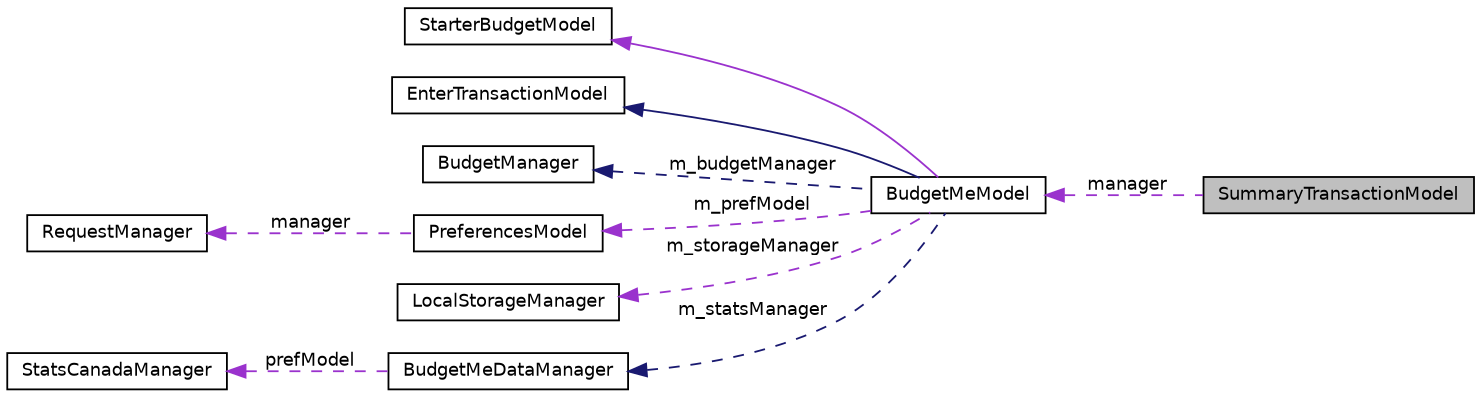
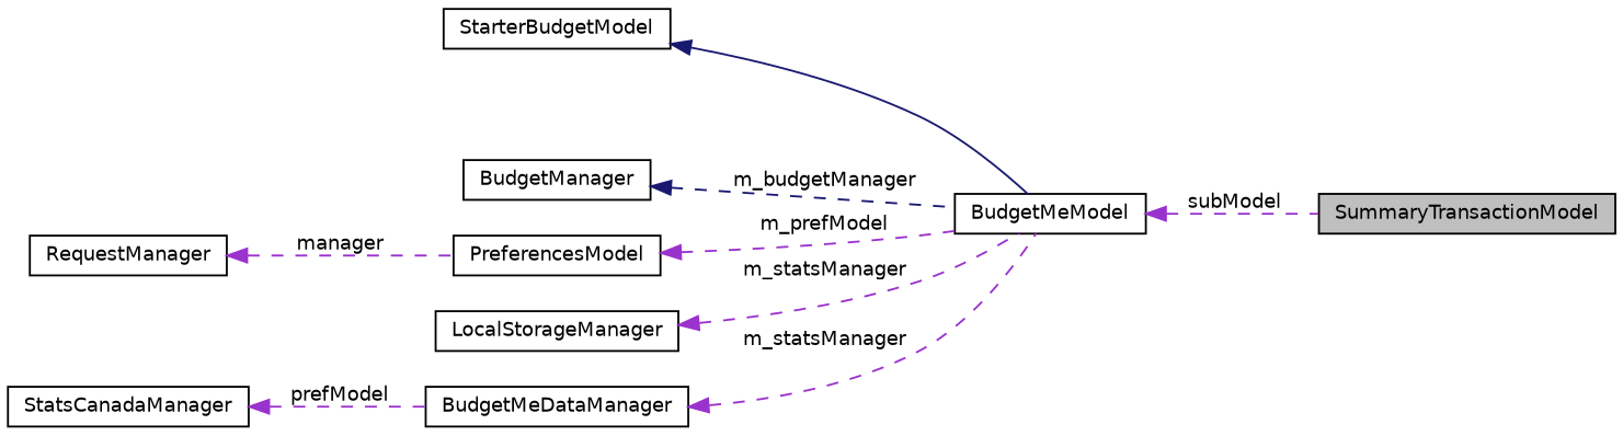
  digraph {
    rankdir=LR
    node [color=black fillcolor=white fontname=Helvetica fontsize=10 shape=record style=filled]
    edge [color=darkorchid3 dir=back fontname=Helvetica fontsize=10 labelfontname=Helvetica labelfontsize=10 style=dashed]
    n1 [fillcolor=grey75 fontcolor=black height=0.2 label=SummaryTransactionModel width=0.4]
    n2 [height=0.2 label=BudgetMeModel width=0.4]
    n3 [height=0.2 label=StarterBudgetModel width=0.4]
-   n4 [height=0.2 label=EnterTransactionModel width=0.4]
    n5 [height=0.2 label=BudgetManager width=0.4]
    n6 [height=0.2 label=PreferencesModel width=0.4]
    n7 [height=0.2 label=LocalStorageManager width=0.4]
    n8 [height=0.2 label=BudgetMeDataManager width=0.4]
    n9 [height=0.2 label=StatsCanadaManager width=0.4]
    n10 [height=0.2 label=RequestManager width=0.4]
-   n2 -> n1 [label=" manager"]
-   n3 -> n2 [style=solid]
-   n4 -> n2 [color=midnightblue style=solid]
+   n2 -> n1 [label=" subModel"]
+   n3 -> n2 [color=midnightblue style=solid]
    n5 -> n2 [color=midnightblue label=" m_budgetManager"]
    n6 -> n2 [label=" m_prefModel"]
-   n7 -> n2 [label=" m_storageManager"]
-   n8 -> n2 [color=midnightblue label=" m_statsManager"]
+   n7 -> n2 [label=" m_statsManager"]
+   n8 -> n2 [label=" m_statsManager"]
    n9 -> n8 [label=" prefModel"]
    n10 -> n6 [label=" manager"]
  }
